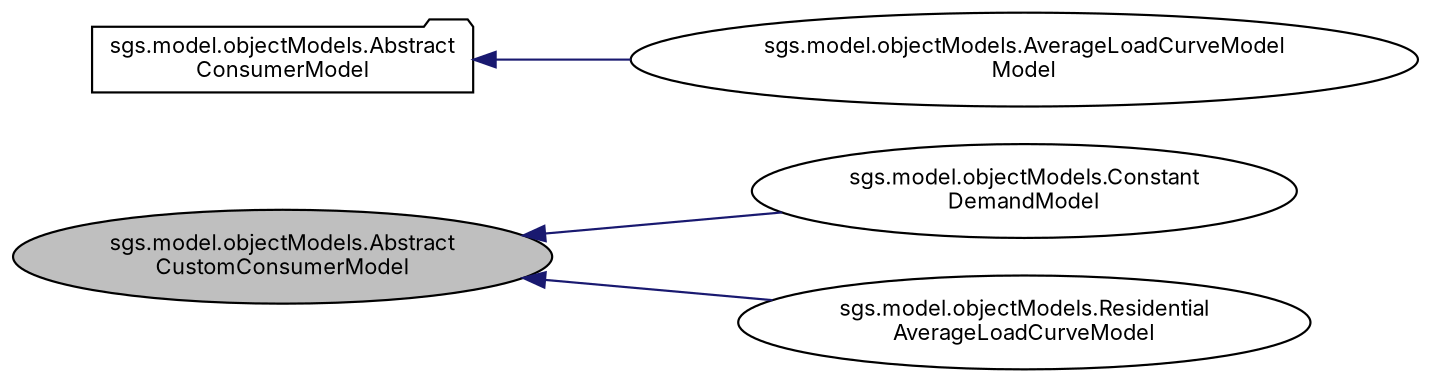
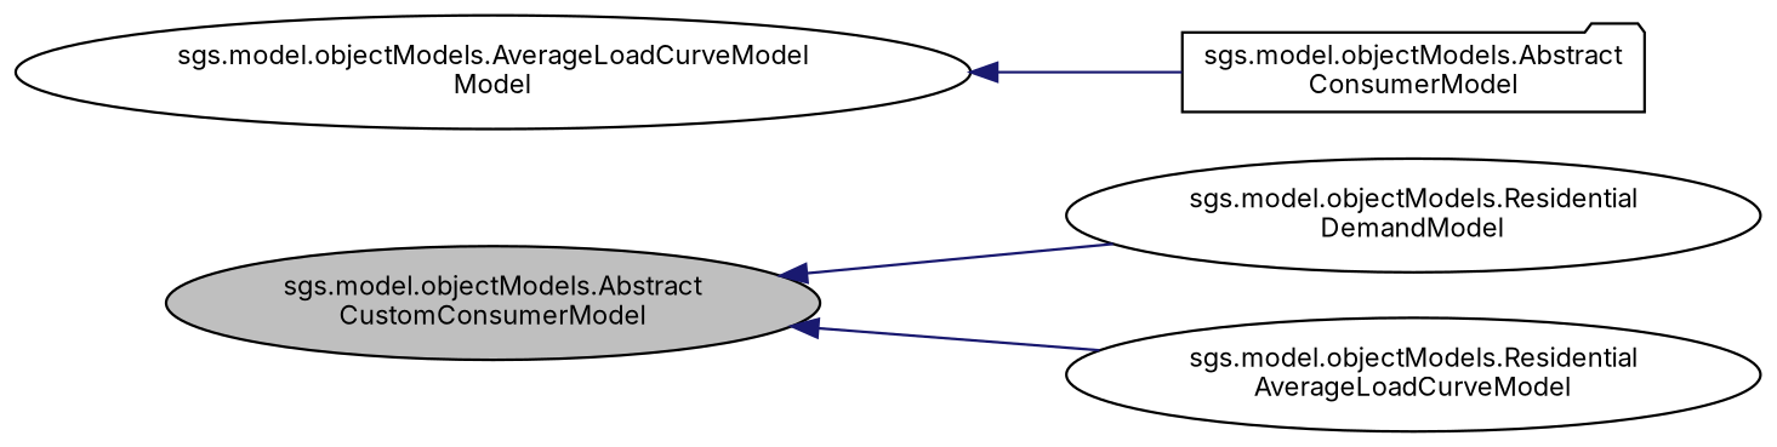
  digraph {
    fontname=Inter
    rankdir=LR
    node [color=black fillcolor=white fontname=Inter fontsize=10 shape=ellipse style=filled]
    edge [color=midnightblue dir=back fontname=Inter fontsize=10 labelfontname=Helvetica labelfontsize=10 style=solid]
    n1 [fillcolor=grey75 fontcolor=black height=0.2 label="sgs.model.objectModels.Abstract\lCustomConsumerModel" width=0.4]
-   n2 [height=0.2 label="sgs.model.objectModels.Constant\lDemandModel" width=0.4]
+   n2 [height=0.2 label="sgs.model.objectModels.Residential\lDemandModel" width=0.4]
    n3 [height=0.2 label="sgs.model.objectModels.Residential\lAverageLoadCurveModel" width=0.4]
    n4 [height=0.2 label="sgs.model.objectModels.Abstract\lConsumerModel" shape=folder width=0.4]
    n5 [height=0.2 label="sgs.model.objectModels.AverageLoadCurveModel\lModel" width=0.4]
    n1 -> n2
    n1 -> n3
-   n4 -> n5
+   n5 -> n4
  }
